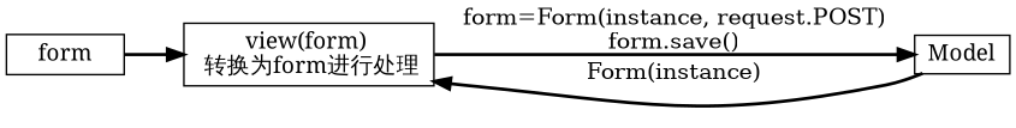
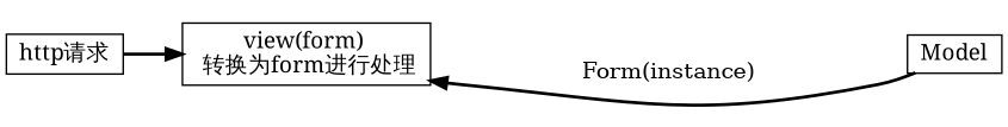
  digraph {
    rankdir=LR
    node [fontname=SimSun shape=record]
    edge [style=bold]
-   n1 [height=.1 label=form]
+   n1 [height=.1 label="http请求"]
    n2 [height=.1 label="view(form) \n 转换为form进行处理"]
    n3 [height=.1 label=Model]
    n1 -> n2
-   n2 -> n3 [label="form=Form(instance, request.POST)\nform.save()"]
    n3 -> n2 [label="Form(instance)"]
  }
